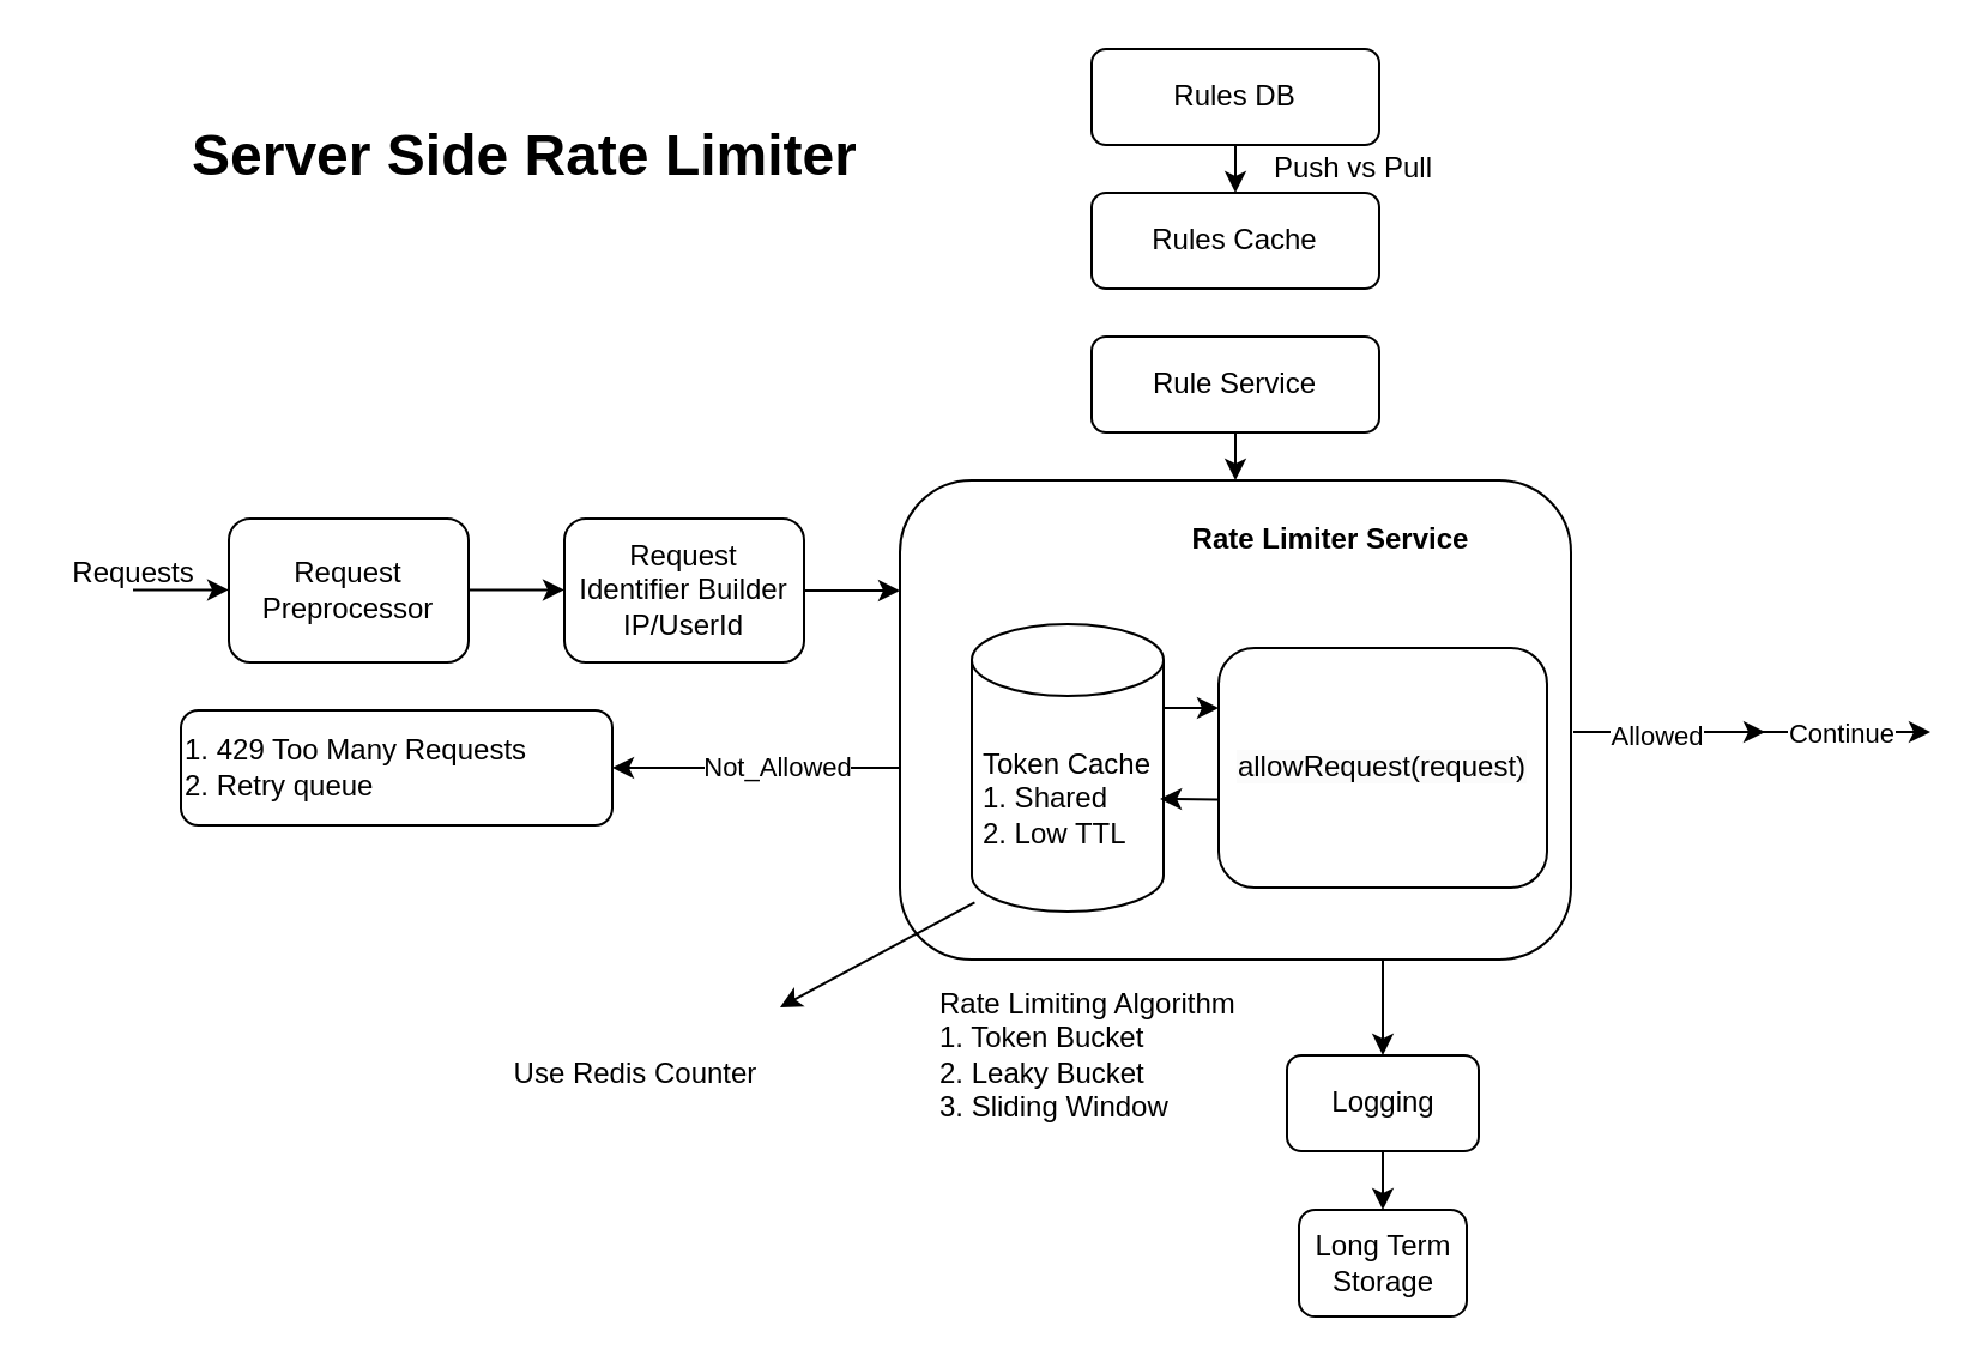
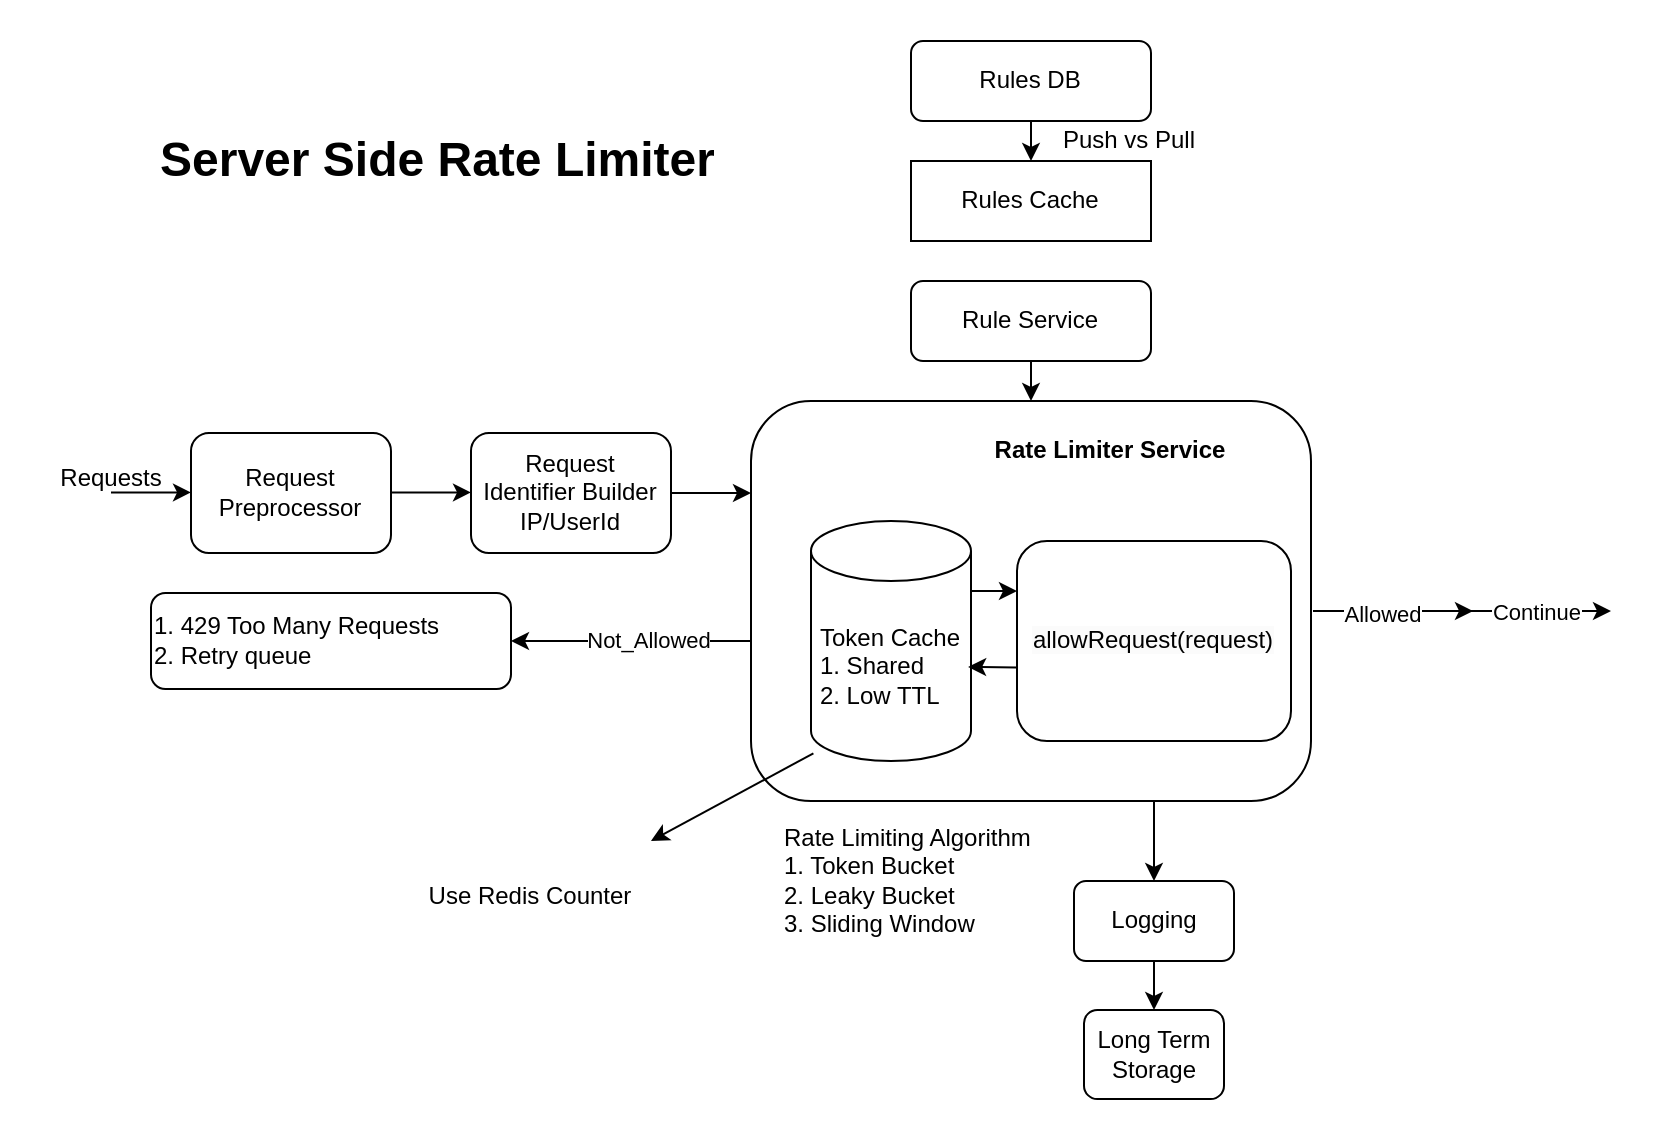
  <mxCell id="0" />
  <mxCell id="1" parent="0" />
- <mxCell id="2" value="&lt;h1&gt;Server Side Rate Limiter&lt;/h1&gt;" style="text;html=1;strokeColor=none;fillColor=none;spacing=5;spacingTop=-20;whiteSpace=wrap;overflow=hidden;rounded=0;" parent="1" vertex="1"><mxGeometry x="75" y="45" width="300" height="70" as="geometry" /></mxCell>
+ <mxCell id="2" value="&lt;h1&gt;Server Side Rate Limiter&lt;/h1&gt;" style="text;html=1;strokeColor=none;fillColor=none;spacing=5;spacingTop=-20;whiteSpace=wrap;overflow=hidden;rounded=0;" parent="1" vertex="1"><mxGeometry x="75" y="60" width="300" height="70" as="geometry" /></mxCell>
  <mxCell id="3" value="Rules DB" style="rounded=1;whiteSpace=wrap;html=1;" parent="1" vertex="1"><mxGeometry x="455" y="20" width="120" height="40" as="geometry" /></mxCell>
- <mxCell id="4" value="Rules Cache" style="rounded=1;whiteSpace=wrap;html=1;" parent="1" vertex="1"><mxGeometry x="455" y="80" width="120" height="40" as="geometry" /></mxCell>
+ <mxCell id="4" value="Rules Cache" style="whiteSpace=wrap;html=1;rounded=0;" parent="1" vertex="1"><mxGeometry x="455" y="80" width="120" height="40" as="geometry" /></mxCell>
  <mxCell id="5" value="Rule Service" style="rounded=1;whiteSpace=wrap;html=1;" parent="1" vertex="1"><mxGeometry x="455" y="140" width="120" height="40" as="geometry" /></mxCell>
  <mxCell id="6" value="Request&lt;br&gt;Identifier Builder&lt;br&gt;IP/UserId" style="rounded=1;whiteSpace=wrap;html=1;" parent="1" vertex="1"><mxGeometry x="235" y="216" width="100" height="60" as="geometry" /></mxCell>
  <mxCell id="7" value="" style="endArrow=classic;html=1;rounded=0;exitX=0.5;exitY=1;exitDx=0;exitDy=0;entryX=0.5;entryY=0;entryDx=0;entryDy=0;" parent="1" source="3" target="4" edge="1"><mxGeometry width="50" height="50" relative="1" as="geometry"><mxPoint x="518" y="1" as="sourcePoint" /><mxPoint x="518" y="41" as="targetPoint" /></mxGeometry></mxCell>
  <mxCell id="8" value="" style="endArrow=classic;html=1;rounded=0;exitX=1;exitY=0.5;exitDx=0;exitDy=0;" parent="1" source="6" edge="1"><mxGeometry width="50" height="50" relative="1" as="geometry"><mxPoint x="345" y="266" as="sourcePoint" /><mxPoint x="375" y="246" as="targetPoint" /></mxGeometry></mxCell>
  <mxCell id="9" value="" style="rounded=1;whiteSpace=wrap;html=1;" parent="1" vertex="1"><mxGeometry x="375" y="200" width="280" height="200" as="geometry" /></mxCell>
  <mxCell id="10" value="Request Preprocessor" style="rounded=1;whiteSpace=wrap;html=1;" parent="1" vertex="1"><mxGeometry x="95" y="216" width="100" height="60" as="geometry" /></mxCell>
  <mxCell id="11" value="" style="endArrow=classic;html=1;rounded=0;exitX=1;exitY=0.5;exitDx=0;exitDy=0;" parent="1" edge="1"><mxGeometry width="50" height="50" relative="1" as="geometry"><mxPoint x="195" y="245.71" as="sourcePoint" /><mxPoint x="235" y="245.71" as="targetPoint" /></mxGeometry></mxCell>
  <mxCell id="12" value="" style="endArrow=classic;html=1;rounded=0;exitX=1;exitY=0.5;exitDx=0;exitDy=0;" parent="1" edge="1"><mxGeometry width="50" height="50" relative="1" as="geometry"><mxPoint x="55" y="245.71" as="sourcePoint" /><mxPoint x="95" y="245.71" as="targetPoint" /></mxGeometry></mxCell>
  <mxCell id="13" value="Requests" style="text;html=1;align=center;verticalAlign=middle;resizable=0;points=[];autosize=1;strokeColor=none;fillColor=none;" parent="1" vertex="1"><mxGeometry x="20" y="224" width="70" height="30" as="geometry" /></mxCell>
  <mxCell id="14" value="" style="endArrow=classic;html=1;rounded=0;exitX=0.5;exitY=1;exitDx=0;exitDy=0;entryX=0.5;entryY=0;entryDx=0;entryDy=0;" parent="1" source="5" target="9" edge="1"><mxGeometry width="50" height="50" relative="1" as="geometry"><mxPoint x="445" y="90" as="sourcePoint" /><mxPoint x="445" y="130" as="targetPoint" /></mxGeometry></mxCell>
  <mxCell id="15" value="&lt;div style=&quot;&quot;&gt;&lt;span style=&quot;background-color: initial;&quot;&gt;Rate Limiting Algorithm&lt;/span&gt;&lt;/div&gt;&lt;div style=&quot;&quot;&gt;&lt;span style=&quot;background-color: initial;&quot;&gt;1. Token Bucket&lt;/span&gt;&lt;/div&gt;&lt;div style=&quot;&quot;&gt;&lt;span style=&quot;background-color: initial;&quot;&gt;2. Leaky Bucket&lt;/span&gt;&lt;/div&gt;&lt;div style=&quot;&quot;&gt;&lt;span style=&quot;background-color: initial;&quot;&gt;3. Sliding Window&lt;/span&gt;&lt;/div&gt;" style="text;html=1;strokeColor=none;fillColor=none;align=left;verticalAlign=middle;whiteSpace=wrap;rounded=0;" parent="1" vertex="1"><mxGeometry x="390" y="410" width="140" height="60" as="geometry" /></mxCell>
  <mxCell id="16" value="Push vs Pull" style="text;html=1;strokeColor=none;fillColor=none;align=center;verticalAlign=middle;whiteSpace=wrap;rounded=0;" parent="1" vertex="1"><mxGeometry x="516.5" y="60" width="95" height="20" as="geometry" /></mxCell>
  <mxCell id="17" value="Rate Limiter Service" style="text;html=1;strokeColor=none;fillColor=none;align=center;verticalAlign=middle;whiteSpace=wrap;rounded=0;fontStyle=1" parent="1" vertex="1"><mxGeometry x="485" y="210" width="140" height="30" as="geometry" /></mxCell>
  <mxCell id="18" value="Token Cache&lt;br&gt;&lt;div style=&quot;text-align: left;&quot;&gt;&lt;span style=&quot;background-color: initial;&quot;&gt;1. Shared&lt;/span&gt;&lt;/div&gt;&lt;div style=&quot;text-align: left;&quot;&gt;&lt;span style=&quot;background-color: initial;&quot;&gt;2. Low TTL&lt;/span&gt;&lt;/div&gt;" style="shape=cylinder3;whiteSpace=wrap;html=1;boundedLbl=1;backgroundOutline=1;size=15;" parent="1" vertex="1"><mxGeometry x="405" y="260" width="80" height="120" as="geometry" /></mxCell>
  <mxCell id="19" value="" style="endArrow=classic;html=1;rounded=0;entryX=0;entryY=0.25;entryDx=0;entryDy=0;" parent="1" target="20" edge="1"><mxGeometry width="50" height="50" relative="1" as="geometry"><mxPoint x="485" y="295" as="sourcePoint" /><mxPoint x="605" y="260" as="targetPoint" /></mxGeometry></mxCell>
  <mxCell id="20" value="&lt;span style=&quot;color: rgb(0, 0, 0); font-family: Helvetica; font-size: 12px; font-style: normal; font-variant-ligatures: normal; font-variant-caps: normal; font-weight: 400; letter-spacing: normal; orphans: 2; text-align: left; text-indent: 0px; text-transform: none; widows: 2; word-spacing: 0px; -webkit-text-stroke-width: 0px; background-color: rgb(251, 251, 251); text-decoration-thickness: initial; text-decoration-style: initial; text-decoration-color: initial; float: none; display: inline !important;&quot;&gt;allowRequest(request)&lt;/span&gt;" style="rounded=1;whiteSpace=wrap;html=1;" parent="1" vertex="1"><mxGeometry x="508" y="270" width="137" height="100" as="geometry" /></mxCell>
  <mxCell id="21" value="" style="endArrow=classic;html=1;rounded=0;entryX=0.982;entryY=0.608;entryDx=0;entryDy=0;entryPerimeter=0;exitX=-0.002;exitY=0.632;exitDx=0;exitDy=0;exitPerimeter=0;" parent="1" source="20" target="18" edge="1"><mxGeometry width="50" height="50" relative="1" as="geometry"><mxPoint x="715" y="350" as="sourcePoint" /><mxPoint x="765" y="300" as="targetPoint" /></mxGeometry></mxCell>
  <mxCell id="22" value="" style="endArrow=classic;html=1;rounded=0;exitX=0;exitY=0.5;exitDx=0;exitDy=0;" parent="1" edge="1"><mxGeometry width="50" height="50" relative="1" as="geometry"><mxPoint x="375" y="320" as="sourcePoint" /><mxPoint x="255" y="320" as="targetPoint" /></mxGeometry></mxCell>
  <mxCell id="23" value="Not_Allowed" style="edgeLabel;html=1;align=center;verticalAlign=middle;resizable=0;points=[];" parent="22" connectable="0" vertex="1"><mxGeometry x="-0.14" y="-1" relative="1" as="geometry"><mxPoint as="offset" /></mxGeometry></mxCell>
  <mxCell id="24" value="1. 429 Too Many Requests&lt;br&gt;2. Retry queue" style="rounded=1;whiteSpace=wrap;html=1;align=left;" parent="1" vertex="1"><mxGeometry x="75" y="296" width="180" height="48" as="geometry" /></mxCell>
  <mxCell id="25" value="" style="endArrow=classic;html=1;rounded=0;exitX=1;exitY=0.25;exitDx=0;exitDy=0;" parent="1" edge="1"><mxGeometry width="50" height="50" relative="1" as="geometry"><mxPoint x="656" y="305" as="sourcePoint" /><mxPoint x="736" y="305" as="targetPoint" /></mxGeometry></mxCell>
  <mxCell id="26" value="Allowed" style="edgeLabel;html=1;align=center;verticalAlign=middle;resizable=0;points=[];" parent="25" connectable="0" vertex="1"><mxGeometry x="-0.14" y="-1" relative="1" as="geometry"><mxPoint as="offset" /></mxGeometry></mxCell>
  <mxCell id="27" value="" style="endArrow=classic;html=1;rounded=0;" parent="1" edge="1"><mxGeometry width="50" height="50" relative="1" as="geometry"><mxPoint x="735" y="305" as="sourcePoint" /><mxPoint x="805" y="305" as="targetPoint" /></mxGeometry></mxCell>
  <mxCell id="28" value="Continue" style="edgeLabel;html=1;align=center;verticalAlign=middle;resizable=0;points=[];" parent="27" connectable="0" vertex="1"><mxGeometry x="-0.078" relative="1" as="geometry"><mxPoint as="offset" /></mxGeometry></mxCell>
  <mxCell id="29" value="" style="endArrow=classic;html=1;rounded=0;entryX=0.5;entryY=0;entryDx=0;entryDy=0;" parent="1" target="30" edge="1"><mxGeometry width="50" height="50" relative="1" as="geometry"><mxPoint x="576.5" y="400" as="sourcePoint" /><mxPoint x="676.5" y="420" as="targetPoint" /></mxGeometry></mxCell>
  <mxCell id="30" value="Logging" style="rounded=1;whiteSpace=wrap;html=1;" parent="1" vertex="1"><mxGeometry x="536.5" y="440" width="80" height="40" as="geometry" /></mxCell>
  <mxCell id="31" value="Long Term Storage" style="rounded=1;whiteSpace=wrap;html=1;" parent="1" vertex="1"><mxGeometry x="541.5" y="504.5" width="70" height="44.5" as="geometry" /></mxCell>
  <mxCell id="32" value="" style="endArrow=classic;html=1;rounded=0;exitX=0.5;exitY=1;exitDx=0;exitDy=0;entryX=0.5;entryY=0;entryDx=0;entryDy=0;" parent="1" source="30" target="31" edge="1"><mxGeometry width="50" height="50" relative="1" as="geometry"><mxPoint x="746.5" y="489" as="sourcePoint" /><mxPoint x="796.5" y="439" as="targetPoint" /></mxGeometry></mxCell>
  <mxCell id="33" value="" style="endArrow=classic;html=1;rounded=0;exitX=0.015;exitY=0.968;exitDx=0;exitDy=0;exitPerimeter=0;" edge="1" parent="1" source="18"><mxGeometry width="50" height="50" relative="1" as="geometry"><mxPoint x="285" y="490" as="sourcePoint" /><mxPoint x="325" y="420" as="targetPoint" /></mxGeometry></mxCell>
  <mxCell id="34" value="Use Redis Counter" style="text;html=1;strokeColor=none;fillColor=none;align=center;verticalAlign=middle;whiteSpace=wrap;rounded=0;" vertex="1" parent="1"><mxGeometry x="205" y="425" width="120" height="45" as="geometry" /></mxCell>
